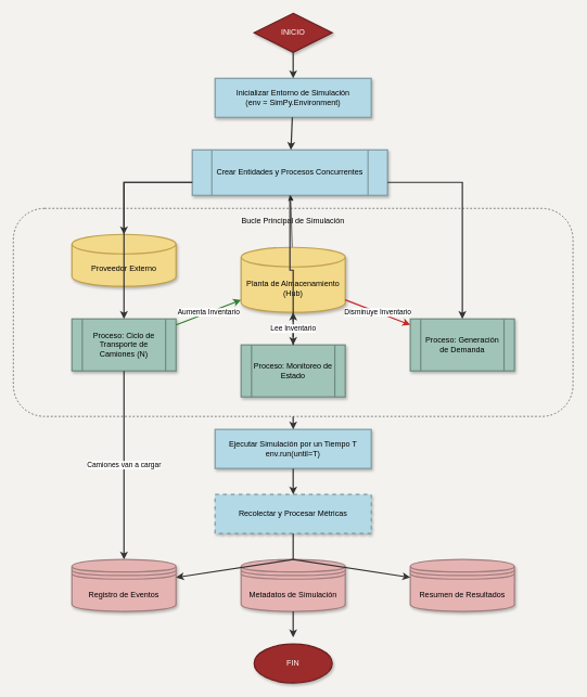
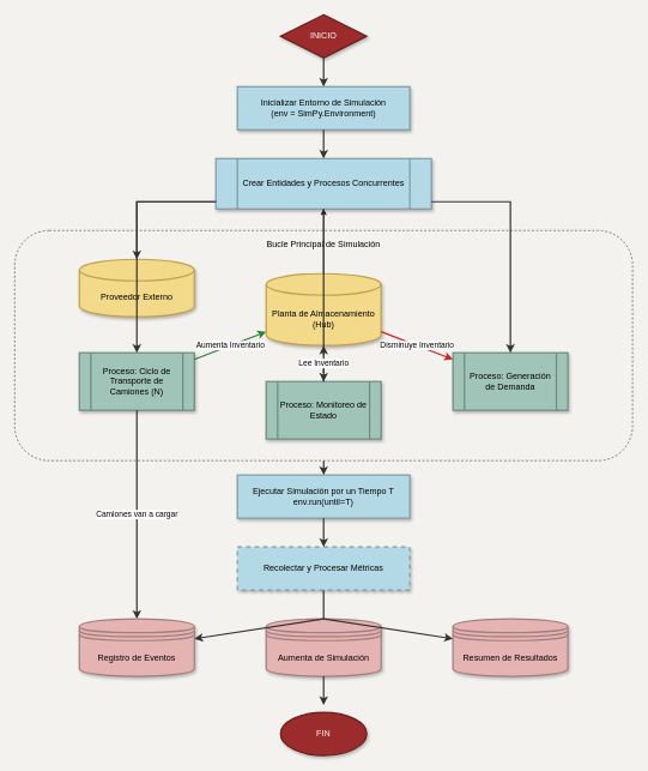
  <mxCell id="0" />
  <mxCell id="1" parent="0" />
  <mxCell id="2" value="INICIO" style="rhombus;whiteSpace=wrap;html=1;fillColor=#9C2B2B;fontColor=#ffffff;strokeColor=#691D1D;strokeWidth=2;shadow=1;" parent="1" vertex="1"><mxGeometry x="390" y="20" width="120" height="60" as="geometry" /></mxCell>
  <mxCell id="3" value="Inicializar Entorno de Simulación&lt;br&gt;(env = SimPy.Environment)" style="rounded=0;whiteSpace=wrap;html=1;fillColor=#B3D9E6;strokeColor=#7E9AA3;strokeWidth=2;shadow=1;" parent="1" vertex="1"><mxGeometry x="330" y="120" width="240" height="60" as="geometry" /></mxCell>
  <mxCell id="4" value="" style="endArrow=classic;html=1;rounded=0;strokeWidth=2;strokeColor=#333333;" parent="1" source="2" target="3" edge="1"><mxGeometry width="50" height="50" relative="1" as="geometry"><mxPoint x="450" y="90" as="sourcePoint" /><mxPoint x="450" y="130" as="targetPoint" /></mxGeometry></mxCell>
- <mxCell id="5" value="Crear Entidades y Procesos Concurrentes" style="shape=process;whiteSpace=wrap;html=1;backgroundOutline=1;fillColor=#B3D9E6;strokeColor=#7E9AA3;strokeWidth=2;shadow=1;" parent="1" vertex="1"><mxGeometry x="295" y="230" width="300" height="70" as="geometry" /></mxCell>
+ <mxCell id="5" value="Crear Entidades y Procesos Concurrentes" style="shape=process;whiteSpace=wrap;html=1;backgroundOutline=1;fillColor=#B3D9E6;strokeColor=#7E9AA3;strokeWidth=2;shadow=1;" parent="1" vertex="1"><mxGeometry x="300" y="220" width="300" height="70" as="geometry" /></mxCell>
  <mxCell id="6" value="" style="endArrow=classic;html=1;rounded=0;strokeWidth=2;strokeColor=#333333;" parent="1" source="3" target="5" edge="1"><mxGeometry width="50" height="50" relative="1" as="geometry"><mxPoint x="450" y="190" as="sourcePoint" /><mxPoint x="450" y="230" as="targetPoint" /></mxGeometry></mxCell>
  <mxCell id="7" value="Bucle Principal de Simulación" style="rounded=1;whiteSpace=wrap;html=1;dashed=1;strokeColor=#333333;fillColor=none;align=center;verticalAlign=top;spacingTop=5;" parent="1" vertex="1"><mxGeometry x="20" y="320" width="860" height="320" as="geometry" /></mxCell>
  <mxCell id="8" value="" style="edgeStyle=none;html=1;" edge="1" parent="1" source="9" target="5"><mxGeometry relative="1" as="geometry" /></mxCell>
  <mxCell id="9" value="Planta de Almacenamiento&lt;br&gt;(Hub)" style="shape=cylinder3;whiteSpace=wrap;html=1;boundedLbl=1;backgroundOutline=1;size=15;fillColor=#F3D98A;strokeColor=#C0A04C;strokeWidth=2;shadow=1;" parent="1" vertex="1"><mxGeometry x="370" y="380" width="160" height="100" as="geometry" /></mxCell>
  <mxCell id="10" value="Proceso: Ciclo de Transporte de Camiones (N)" style="shape=process;whiteSpace=wrap;html=1;backgroundOutline=1;fillColor=#A0C4B8;strokeColor=#6E8B80;strokeWidth=2;shadow=1;" parent="1" vertex="1"><mxGeometry x="110" y="490" width="160" height="80" as="geometry" /></mxCell>
  <mxCell id="11" value="Proceso: Generación de Demanda" style="shape=process;whiteSpace=wrap;html=1;backgroundOutline=1;fillColor=#A0C4B8;strokeColor=#6E8B80;strokeWidth=2;shadow=1;" parent="1" vertex="1"><mxGeometry x="630" y="490" width="160" height="80" as="geometry" /></mxCell>
  <mxCell id="12" value="Proceso: Monitoreo de Estado" style="shape=process;whiteSpace=wrap;html=1;backgroundOutline=1;fillColor=#A0C4B8;strokeColor=#6E8B80;strokeWidth=2;shadow=1;" parent="1" vertex="1"><mxGeometry x="370" y="530" width="160" height="80" as="geometry" /></mxCell>
  <mxCell id="13" value="Proveedor Externo" style="shape=cylinder3;whiteSpace=wrap;html=1;boundedLbl=1;backgroundOutline=1;size=15;fillColor=#F3D98A;strokeColor=#C0A04C;strokeWidth=2;shadow=1;" parent="1" vertex="1"><mxGeometry x="110" y="360" width="160" height="80" as="geometry" /></mxCell>
  <mxCell id="14" value="" style="endArrow=classic;html=1;rounded=0;strokeWidth=2;strokeColor=#333333;edgeStyle=orthogonalEdgeStyle;" parent="1" source="5" target="10" edge="1"><mxGeometry width="50" height="50" relative="1" as="geometry"><mxPoint x="290" y="280" as="sourcePoint" /><mxPoint x="190" y="480" as="targetPoint" /><Array as="points"><mxPoint x="190" y="280" /></Array></mxGeometry></mxCell>
  <mxCell id="15" value="" style="endArrow=classic;html=1;rounded=0;strokeWidth=2;strokeColor=#333333;edgeStyle=orthogonalEdgeStyle;" parent="1" source="5" target="11" edge="1"><mxGeometry width="50" height="50" relative="1" as="geometry"><mxPoint x="610" y="280" as="sourcePoint" /><mxPoint x="710" y="480" as="targetPoint" /><Array as="points"><mxPoint x="710" y="280" /></Array></mxGeometry></mxCell>
  <mxCell id="16" value="" style="endArrow=classic;html=1;rounded=0;strokeWidth=2;strokeColor=#333333;edgeStyle=orthogonalEdgeStyle;" parent="1" source="5" target="12" edge="1"><mxGeometry width="50" height="50" relative="1" as="geometry"><mxPoint x="450" y="300" as="sourcePoint" /><mxPoint x="450" y="630" as="targetPoint" /></mxGeometry></mxCell>
  <mxCell id="17" value="Aumenta Inventario" style="endArrow=classic;html=1;rounded=0;strokeWidth=2;strokeColor=#2E7D32;" parent="1" source="10" target="9" edge="1"><mxGeometry width="50" height="50" relative="1" as="geometry"><mxPoint x="280" y="540" as="sourcePoint" /><mxPoint x="360" y="540" as="targetPoint" /></mxGeometry></mxCell>
  <mxCell id="18" value="Disminuye Inventario" style="endArrow=classic;html=1;rounded=0;strokeWidth=2;strokeColor=#C62828;" parent="1" source="9" target="11" edge="1"><mxGeometry width="50" height="50" relative="1" as="geometry"><mxPoint x="540" y="540" as="sourcePoint" /><mxPoint x="620" y="540" as="targetPoint" /></mxGeometry></mxCell>
  <mxCell id="19" value="Lee Inventario" style="endArrow=classic;html=1;rounded=0;strokeWidth=2;strokeColor=#333333;dashed=1;" parent="1" source="12" target="9" edge="1"><mxGeometry width="50" height="50" relative="1" as="geometry"><mxPoint x="450" y="630" as="sourcePoint" /><mxPoint x="450" y="590" as="targetPoint" /></mxGeometry></mxCell>
  <mxCell id="20" value="Camiones van a cargar" style="endArrow=classic;html=1;rounded=0;strokeWidth=2;strokeColor=#333333;" parent="1" source="10" target="26" edge="1"><mxGeometry width="50" height="50" relative="1" as="geometry"><mxPoint x="190" y="480" as="sourcePoint" /><mxPoint x="190" y="410" as="targetPoint" /></mxGeometry></mxCell>
  <mxCell id="21" value="" style="endArrow=classic;html=1;rounded=0;strokeWidth=2;strokeColor=#333333;edgeStyle=orthogonalEdgeStyle;" parent="1" source="5" target="13" edge="1"><mxGeometry width="50" height="50" relative="1" as="geometry"><mxPoint x="290" y="280" as="sourcePoint" /><mxPoint x="190" y="350" as="targetPoint" /><Array as="points"><mxPoint x="190" y="280" /></Array></mxGeometry></mxCell>
  <mxCell id="22" value="Ejecutar Simulación por un Tiempo T&lt;br&gt;env.run(until=T)" style="rounded=0;whiteSpace=wrap;html=1;fillColor=#B3D9E6;strokeColor=#7E9AA3;strokeWidth=2;shadow=1;" parent="1" vertex="1"><mxGeometry x="330" y="660" width="240" height="60" as="geometry" /></mxCell>
  <mxCell id="23" value="" style="endArrow=classic;html=1;rounded=0;strokeWidth=2;strokeColor=#333333;" parent="1" source="7" target="22" edge="1"><mxGeometry width="50" height="50" relative="1" as="geometry"><mxPoint x="450" y="760" as="sourcePoint" /><mxPoint x="450" y="790" as="targetPoint" /></mxGeometry></mxCell>
  <mxCell id="24" value="Recolectar y Procesar Métricas" style="rounded=0;whiteSpace=wrap;html=1;fillColor=#B3D9E6;strokeColor=#7E9AA3;strokeWidth=2;shadow=1;dashed=1;" parent="1" vertex="1"><mxGeometry x="330" y="760" width="240" height="60" as="geometry" /></mxCell>
  <mxCell id="25" value="" style="endArrow=classic;html=1;rounded=0;strokeWidth=2;strokeColor=#333333;" parent="1" source="22" target="24" edge="1"><mxGeometry width="50" height="50" relative="1" as="geometry"><mxPoint x="450" y="730" as="sourcePoint" /><mxPoint x="450" y="770" as="targetPoint" /></mxGeometry></mxCell>
  <mxCell id="26" value="Registro de Eventos" style="shape=datastore;whiteSpace=wrap;html=1;fillColor=#E6B3B3;strokeColor=#A37E7E;strokeWidth=2;shadow=1;" parent="1" vertex="1"><mxGeometry x="110" y="860" width="160" height="80" as="geometry" /></mxCell>
- <mxCell id="27" value="Metadatos de Simulación" style="shape=datastore;whiteSpace=wrap;html=1;fillColor=#E6B3B3;strokeColor=#A37E7E;strokeWidth=2;shadow=1;" parent="1" vertex="1"><mxGeometry x="370" y="860" width="160" height="80" as="geometry" /></mxCell>
+ <mxCell id="27" value="Aumenta de Simulación" style="shape=datastore;whiteSpace=wrap;html=1;fillColor=#E6B3B3;strokeColor=#A37E7E;strokeWidth=2;shadow=1;" parent="1" vertex="1"><mxGeometry x="370" y="860" width="160" height="80" as="geometry" /></mxCell>
  <mxCell id="28" value="Resumen de Resultados" style="shape=datastore;whiteSpace=wrap;html=1;fillColor=#E6B3B3;strokeColor=#A37E7E;strokeWidth=2;shadow=1;" parent="1" vertex="1"><mxGeometry x="630" y="860" width="160" height="80" as="geometry" /></mxCell>
  <mxCell id="29" value="" style="endArrow=none;html=1;rounded=0;strokeWidth=2;strokeColor=#333333;" parent="1" source="24" edge="1"><mxGeometry width="50" height="50" relative="1" as="geometry"><mxPoint x="450" y="830" as="sourcePoint" /><mxPoint x="450" y="860" as="targetPoint" /></mxGeometry></mxCell>
  <mxCell id="30" value="" style="endArrow=classic;html=1;rounded=0;strokeWidth=2;strokeColor=#333333;" parent="1" target="26" edge="1"><mxGeometry width="50" height="50" relative="1" as="geometry"><mxPoint x="450" y="860" as="sourcePoint" /><mxPoint x="190" y="850" as="targetPoint" /></mxGeometry></mxCell>
  <mxCell id="31" value="" style="endArrow=classic;html=1;rounded=0;strokeWidth=2;strokeColor=#333333;" parent="1" target="27" edge="1"><mxGeometry width="50" height="50" relative="1" as="geometry"><mxPoint x="450" y="860" as="sourcePoint" /><mxPoint x="450" y="850" as="targetPoint" /></mxGeometry></mxCell>
  <mxCell id="32" value="" style="endArrow=classic;html=1;rounded=0;strokeWidth=2;strokeColor=#333333;" parent="1" target="28" edge="1"><mxGeometry width="50" height="50" relative="1" as="geometry"><mxPoint x="450" y="860" as="sourcePoint" /><mxPoint x="710" y="850" as="targetPoint" /></mxGeometry></mxCell>
  <mxCell id="33" value="FIN" style="ellipse;whiteSpace=wrap;html=1;fillColor=#9C2B2B;fontColor=#ffffff;strokeColor=#691D1D;strokeWidth=2;shadow=1;" parent="1" vertex="1"><mxGeometry x="390" y="990" width="120" height="60" as="geometry" /></mxCell>
  <mxCell id="34" value="" style="endArrow=classic;html=1;rounded=0;strokeWidth=2;strokeColor=#333333;" parent="1" source="27" edge="1"><mxGeometry width="50" height="50" relative="1" as="geometry"><mxPoint x="450" y="950" as="sourcePoint" /><mxPoint x="450" y="980" as="targetPoint" /></mxGeometry></mxCell>
